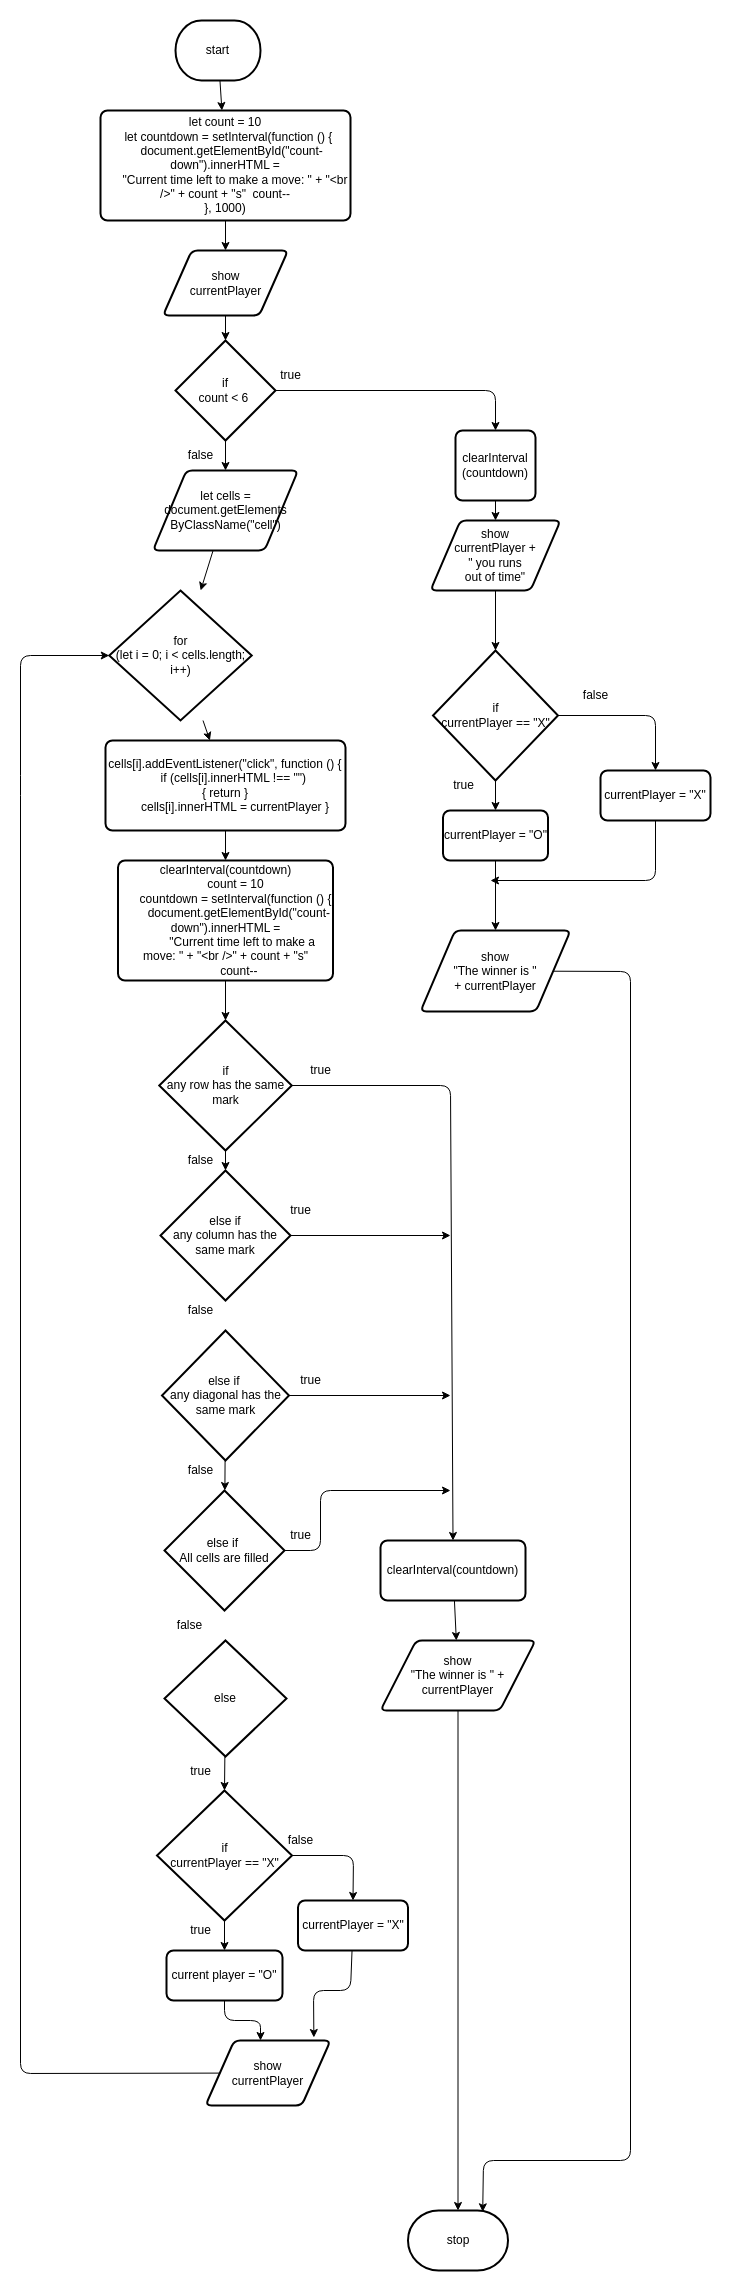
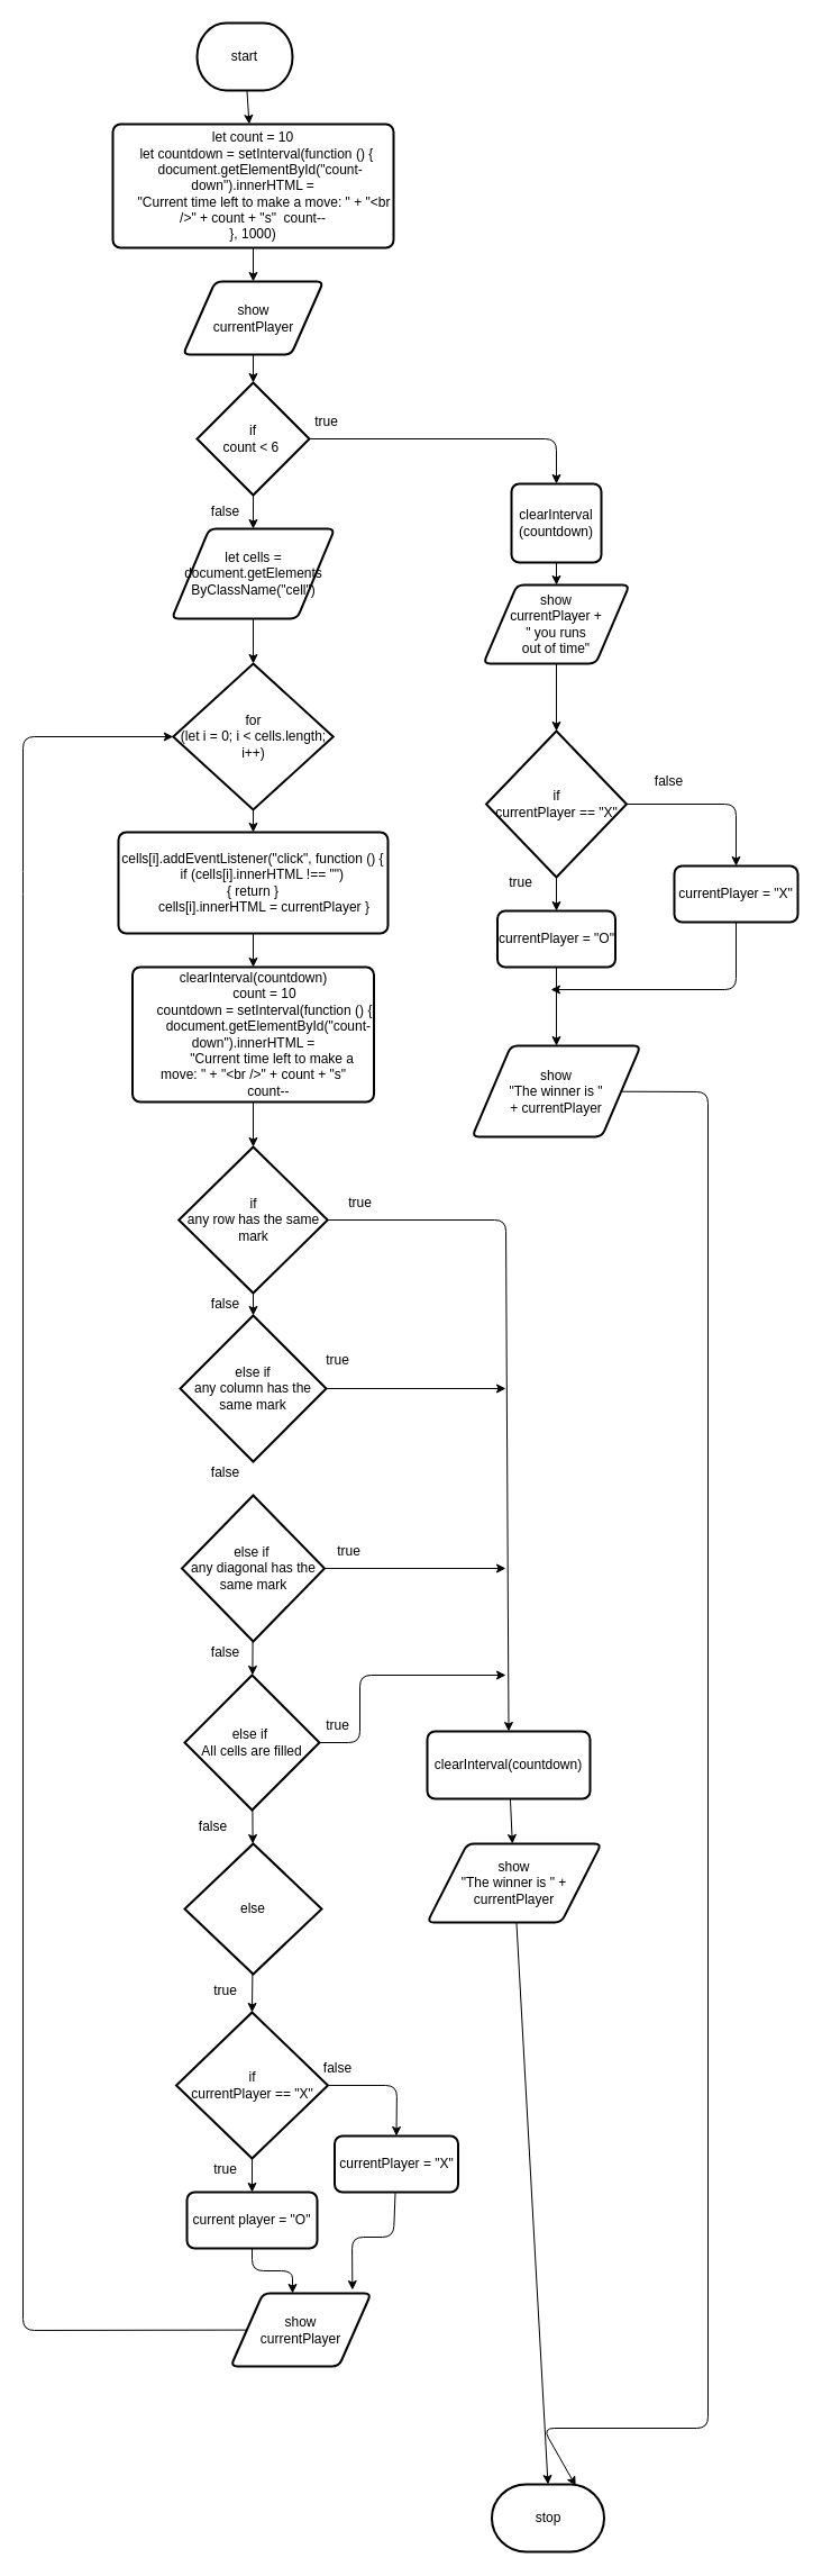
  <mxCell id="0" />
  <mxCell id="1" parent="0" />
  <mxCell id="2" style="edgeStyle=none;html=1;" parent="1" source="3" target="5" edge="1"><mxGeometry relative="1" as="geometry" /></mxCell>
  <mxCell id="3" value="start" style="strokeWidth=2;html=1;shape=mxgraph.flowchart.terminator;whiteSpace=wrap;" parent="1" vertex="1"><mxGeometry x="175" y="20" width="85" height="60" as="geometry" /></mxCell>
  <mxCell id="4" style="edgeStyle=none;html=1;" parent="1" source="5" target="26" edge="1"><mxGeometry relative="1" as="geometry" /></mxCell>
  <mxCell id="5" value="&lt;div&gt;let count = 10&lt;/div&gt;&lt;div&gt;&amp;nbsp; let countdown = setInterval(function () {&lt;/div&gt;&lt;div&gt;&amp;nbsp; &amp;nbsp; document.getElementById(&quot;count-down&quot;).innerHTML =&lt;/div&gt;&lt;div&gt;&amp;nbsp; &amp;nbsp; &amp;nbsp; &quot;Current time left to make a move: &quot; + &quot;&amp;lt;br /&amp;gt;&quot; + count + &quot;s&quot;&amp;nbsp;&lt;span style=&quot;background-color: initial;&quot;&gt;&amp;nbsp;count--&lt;/span&gt;&lt;/div&gt;&lt;div&gt;}, 1000)&lt;/div&gt;" style="rounded=1;whiteSpace=wrap;html=1;absoluteArcSize=1;arcSize=14;strokeWidth=2;" parent="1" vertex="1"><mxGeometry x="100" y="110" width="250" height="110" as="geometry" /></mxCell>
  <mxCell id="6" style="edgeStyle=none;html=1;entryX=0.5;entryY=0;entryDx=0;entryDy=0;" parent="1" source="8" target="10" edge="1"><mxGeometry relative="1" as="geometry"><Array as="points"><mxPoint x="495" y="390" /></Array></mxGeometry></mxCell>
  <mxCell id="7" style="edgeStyle=none;html=1;" parent="1" source="8" target="28" edge="1"><mxGeometry relative="1" as="geometry" /></mxCell>
  <mxCell id="8" value="if&lt;br&gt;count &amp;lt; 6&amp;nbsp;" style="strokeWidth=2;html=1;shape=mxgraph.flowchart.decision;whiteSpace=wrap;" parent="1" vertex="1"><mxGeometry x="175" y="340" width="100" height="100" as="geometry" /></mxCell>
  <mxCell id="9" style="edgeStyle=none;html=1;" parent="1" source="10" target="12" edge="1"><mxGeometry relative="1" as="geometry" /></mxCell>
  <mxCell id="10" value="clearInterval&lt;br&gt;(countdown)" style="rounded=1;whiteSpace=wrap;html=1;absoluteArcSize=1;arcSize=14;strokeWidth=2;" parent="1" vertex="1"><mxGeometry x="455" y="430" width="80" height="70" as="geometry" /></mxCell>
  <mxCell id="11" style="edgeStyle=none;html=1;" parent="1" source="12" target="16" edge="1"><mxGeometry relative="1" as="geometry" /></mxCell>
  <mxCell id="12" value="show&lt;br&gt;currentPlayer + &lt;br&gt;&quot; you runs &lt;br&gt;out of time&quot;" style="shape=parallelogram;html=1;strokeWidth=2;perimeter=parallelogramPerimeter;whiteSpace=wrap;rounded=1;arcSize=12;size=0.23;" parent="1" vertex="1"><mxGeometry x="430" y="520" width="130" height="70" as="geometry" /></mxCell>
  <mxCell id="13" value="true" style="text;html=1;align=center;verticalAlign=middle;resizable=0;points=[];autosize=1;strokeColor=none;fillColor=none;" parent="1" vertex="1"><mxGeometry x="270" y="360" width="40" height="30" as="geometry" /></mxCell>
  <mxCell id="14" style="edgeStyle=none;html=1;" parent="1" source="16" target="18" edge="1"><mxGeometry relative="1" as="geometry" /></mxCell>
  <mxCell id="15" style="edgeStyle=none;html=1;entryX=0.5;entryY=0;entryDx=0;entryDy=0;" parent="1" source="16" target="20" edge="1"><mxGeometry relative="1" as="geometry"><Array as="points"><mxPoint x="655" y="715" /></Array></mxGeometry></mxCell>
  <mxCell id="16" value="if&lt;br&gt;currentPlayer == &quot;X&quot;" style="strokeWidth=2;html=1;shape=mxgraph.flowchart.decision;whiteSpace=wrap;" parent="1" vertex="1"><mxGeometry x="432.5" y="650" width="125" height="130" as="geometry" /></mxCell>
  <mxCell id="17" style="edgeStyle=none;html=1;" parent="1" source="18" target="24" edge="1"><mxGeometry relative="1" as="geometry" /></mxCell>
  <mxCell id="18" value="currentPlayer = &quot;O&quot;" style="rounded=1;whiteSpace=wrap;html=1;absoluteArcSize=1;arcSize=14;strokeWidth=2;" parent="1" vertex="1"><mxGeometry x="442.5" y="810" width="105" height="50" as="geometry" /></mxCell>
  <mxCell id="19" style="edgeStyle=none;html=1;" parent="1" source="20" edge="1"><mxGeometry relative="1" as="geometry"><mxPoint x="490" y="880" as="targetPoint" /><Array as="points"><mxPoint x="655" y="880" /></Array></mxGeometry></mxCell>
  <mxCell id="20" value="currentPlayer = &quot;X&quot;" style="rounded=1;whiteSpace=wrap;html=1;absoluteArcSize=1;arcSize=14;strokeWidth=2;" parent="1" vertex="1"><mxGeometry x="600" y="770" width="110" height="50" as="geometry" /></mxCell>
  <mxCell id="21" value="true" style="text;html=1;align=center;verticalAlign=middle;resizable=0;points=[];autosize=1;strokeColor=none;fillColor=none;" parent="1" vertex="1"><mxGeometry x="442.5" y="770" width="40" height="30" as="geometry" /></mxCell>
  <mxCell id="22" value="false" style="text;html=1;align=center;verticalAlign=middle;resizable=0;points=[];autosize=1;strokeColor=none;fillColor=none;" parent="1" vertex="1"><mxGeometry x="570" y="680" width="50" height="30" as="geometry" /></mxCell>
  <mxCell id="23" style="edgeStyle=none;html=1;entryX=0.747;entryY=0.022;entryDx=0;entryDy=0;entryPerimeter=0;" parent="1" source="24" target="70" edge="1"><mxGeometry relative="1" as="geometry"><Array as="points"><mxPoint x="630" y="971" /><mxPoint x="630" y="2160" /><mxPoint x="483" y="2160" /></Array></mxGeometry></mxCell>
  <mxCell id="24" value="show&lt;br&gt;&lt;div&gt;&quot;The winner is &quot; +&amp;nbsp;&lt;span style=&quot;background-color: initial;&quot;&gt;currentPlayer&lt;/span&gt;&lt;/div&gt;" style="shape=parallelogram;html=1;strokeWidth=2;perimeter=parallelogramPerimeter;whiteSpace=wrap;rounded=1;arcSize=12;size=0.23;" parent="1" vertex="1"><mxGeometry x="420" y="930" width="150" height="81" as="geometry" /></mxCell>
  <mxCell id="25" style="edgeStyle=none;html=1;" parent="1" source="26" target="8" edge="1"><mxGeometry relative="1" as="geometry" /></mxCell>
  <mxCell id="26" value="show&lt;br&gt;currentPlayer" style="shape=parallelogram;html=1;strokeWidth=2;perimeter=parallelogramPerimeter;whiteSpace=wrap;rounded=1;arcSize=12;size=0.23;" parent="1" vertex="1"><mxGeometry x="162.5" y="250" width="125" height="65" as="geometry" /></mxCell>
  <mxCell id="27" style="edgeStyle=none;html=1;" parent="1" source="28" target="30" edge="1"><mxGeometry relative="1" as="geometry" /></mxCell>
  <mxCell id="28" value="let cells = document.getElements&lt;br&gt;ByClassName(&quot;cell&quot;)" style="shape=parallelogram;html=1;strokeWidth=2;perimeter=parallelogramPerimeter;whiteSpace=wrap;rounded=1;arcSize=12;size=0.23;" parent="1" vertex="1"><mxGeometry x="152.5" y="470" width="145" height="80" as="geometry" /></mxCell>
  <mxCell id="29" style="edgeStyle=none;html=1;" parent="1" source="30" target="32" edge="1"><mxGeometry relative="1" as="geometry" /></mxCell>
- <mxCell id="30" value="for &lt;br&gt;(let i = 0; i &amp;lt; cells.length; i++)" style="strokeWidth=2;html=1;shape=mxgraph.flowchart.decision;whiteSpace=wrap;" parent="1" vertex="1"><mxGeometry x="108.75" y="590" width="142.5" height="130" as="geometry" /></mxCell>
+ <mxCell id="30" value="for &lt;br&gt;(let i = 0; i &amp;lt; cells.length; i++)" style="strokeWidth=2;html=1;shape=mxgraph.flowchart.decision;whiteSpace=wrap;" parent="1" vertex="1"><mxGeometry x="153.75" y="590" width="142.5" height="130" as="geometry" /></mxCell>
  <mxCell id="31" style="edgeStyle=none;html=1;" parent="1" source="32" target="34" edge="1"><mxGeometry relative="1" as="geometry" /></mxCell>
  <mxCell id="32" value="&lt;div&gt;cells[i].addEventListener(&quot;click&quot;, function () {&lt;/div&gt;&lt;div&gt;&amp;nbsp; &amp;nbsp; &amp;nbsp; if (cells[i].innerHTML !== &quot;&quot;)&amp;nbsp;&lt;/div&gt;&lt;div&gt;{&amp;nbsp;&lt;span style=&quot;background-color: initial;&quot;&gt;return&amp;nbsp;&lt;/span&gt;&lt;span style=&quot;background-color: initial;&quot;&gt;}&lt;/span&gt;&lt;/div&gt;&lt;div&gt;&amp;nbsp; &amp;nbsp; &amp;nbsp; cells[i].innerHTML = currentPlayer }&lt;/div&gt;" style="rounded=1;whiteSpace=wrap;html=1;absoluteArcSize=1;arcSize=14;strokeWidth=2;" parent="1" vertex="1"><mxGeometry x="105" y="740" width="240" height="90" as="geometry" /></mxCell>
  <mxCell id="33" style="edgeStyle=none;html=1;" parent="1" source="34" target="37" edge="1"><mxGeometry relative="1" as="geometry" /></mxCell>
  <mxCell id="34" value="&lt;div&gt;clearInterval(countdown)&lt;/div&gt;&lt;div&gt;&amp;nbsp; &amp;nbsp; &amp;nbsp; count = 10&lt;/div&gt;&lt;div&gt;&amp;nbsp; &amp;nbsp; &amp;nbsp; countdown = setInterval(function () {&lt;/div&gt;&lt;div&gt;&amp;nbsp; &amp;nbsp; &amp;nbsp; &amp;nbsp; document.getElementById(&quot;count-down&quot;).innerHTML =&lt;/div&gt;&lt;div&gt;&amp;nbsp; &amp;nbsp; &amp;nbsp; &amp;nbsp; &amp;nbsp; &quot;Current time left to make a move: &quot; + &quot;&amp;lt;br /&amp;gt;&quot; + count + &quot;s&quot;&lt;/div&gt;&lt;div&gt;&amp;nbsp; &amp;nbsp; &amp;nbsp; &amp;nbsp; count--&lt;/div&gt;" style="rounded=1;whiteSpace=wrap;html=1;absoluteArcSize=1;arcSize=14;strokeWidth=2;" parent="1" vertex="1"><mxGeometry x="117.5" y="860" width="215" height="120" as="geometry" /></mxCell>
  <mxCell id="35" style="edgeStyle=none;html=1;" parent="1" source="37" target="43" edge="1"><mxGeometry relative="1" as="geometry" /></mxCell>
  <mxCell id="36" style="edgeStyle=none;html=1;entryX=0.5;entryY=0;entryDx=0;entryDy=0;" parent="1" source="37" target="39" edge="1"><mxGeometry relative="1" as="geometry"><Array as="points"><mxPoint x="450" y="1085" /></Array></mxGeometry></mxCell>
  <mxCell id="37" value="if&lt;br&gt;any row has the same mark" style="strokeWidth=2;html=1;shape=mxgraph.flowchart.decision;whiteSpace=wrap;" parent="1" vertex="1"><mxGeometry x="158.75" y="1020" width="132.5" height="130" as="geometry" /></mxCell>
  <mxCell id="38" style="edgeStyle=none;html=1;" parent="1" source="39" target="41" edge="1"><mxGeometry relative="1" as="geometry" /></mxCell>
  <mxCell id="39" value="&lt;div&gt;&amp;nbsp; &amp;nbsp; &amp;nbsp; clearInterval(countdown)&lt;/div&gt;&lt;div&gt;&lt;br&gt;&lt;/div&gt;" style="rounded=1;whiteSpace=wrap;html=1;absoluteArcSize=1;arcSize=14;strokeWidth=2;" parent="1" vertex="1"><mxGeometry x="380" y="1540" width="145" height="60" as="geometry" /></mxCell>
  <mxCell id="40" style="edgeStyle=none;html=1;entryX=0.5;entryY=0;entryDx=0;entryDy=0;entryPerimeter=0;" parent="1" source="41" target="70" edge="1"><mxGeometry relative="1" as="geometry" /></mxCell>
  <mxCell id="41" value="show&lt;br&gt;&quot;The winner is &quot; + currentPlayer" style="shape=parallelogram;html=1;strokeWidth=2;perimeter=parallelogramPerimeter;whiteSpace=wrap;rounded=1;arcSize=12;size=0.23;" parent="1" vertex="1"><mxGeometry x="380" y="1640" width="155" height="70" as="geometry" /></mxCell>
  <mxCell id="42" style="edgeStyle=none;html=1;" parent="1" source="43" edge="1"><mxGeometry relative="1" as="geometry"><mxPoint x="450" y="1235" as="targetPoint" /></mxGeometry></mxCell>
  <mxCell id="43" value="else if&lt;br&gt;any column has the same mark" style="strokeWidth=2;html=1;shape=mxgraph.flowchart.decision;whiteSpace=wrap;" parent="1" vertex="1"><mxGeometry x="160" y="1170" width="130" height="130" as="geometry" /></mxCell>
  <mxCell id="44" style="edgeStyle=none;html=1;" parent="1" source="46" target="49" edge="1"><mxGeometry relative="1" as="geometry" /></mxCell>
  <mxCell id="45" style="edgeStyle=none;html=1;" parent="1" source="46" edge="1"><mxGeometry relative="1" as="geometry"><mxPoint x="450" y="1395" as="targetPoint" /></mxGeometry></mxCell>
  <mxCell id="46" value="else if&amp;nbsp;&lt;br&gt;any diagonal has the same mark" style="strokeWidth=2;html=1;shape=mxgraph.flowchart.decision;whiteSpace=wrap;" parent="1" vertex="1"><mxGeometry x="161.5" y="1330" width="127" height="130" as="geometry" /></mxCell>
+ <mxCell id="47" style="edgeStyle=none;html=1;" parent="1" source="49" target="51" edge="1"><mxGeometry relative="1" as="geometry" /></mxCell>
  <mxCell id="48" style="edgeStyle=none;html=1;" parent="1" source="49" edge="1"><mxGeometry relative="1" as="geometry"><mxPoint x="450" y="1490" as="targetPoint" /><Array as="points"><mxPoint x="320" y="1550" /><mxPoint x="320" y="1490" /></Array></mxGeometry></mxCell>
  <mxCell id="49" value="else if&amp;nbsp;&lt;br&gt;All cells are filled" style="strokeWidth=2;html=1;shape=mxgraph.flowchart.decision;whiteSpace=wrap;" parent="1" vertex="1"><mxGeometry x="164" y="1490" width="120" height="120" as="geometry" /></mxCell>
  <mxCell id="50" style="edgeStyle=none;html=1;entryX=0.5;entryY=0;entryDx=0;entryDy=0;entryPerimeter=0;" parent="1" source="51" target="62" edge="1"><mxGeometry relative="1" as="geometry" /></mxCell>
  <mxCell id="51" value="else" style="strokeWidth=2;html=1;shape=mxgraph.flowchart.decision;whiteSpace=wrap;" parent="1" vertex="1"><mxGeometry x="164" y="1640" width="122" height="116" as="geometry" /></mxCell>
  <mxCell id="52" value="false" style="text;html=1;align=center;verticalAlign=middle;resizable=0;points=[];autosize=1;strokeColor=none;fillColor=none;" parent="1" vertex="1"><mxGeometry x="175" y="1145" width="50" height="30" as="geometry" /></mxCell>
  <mxCell id="53" value="false" style="text;html=1;align=center;verticalAlign=middle;resizable=0;points=[];autosize=1;strokeColor=none;fillColor=none;" parent="1" vertex="1"><mxGeometry x="175" y="1295" width="50" height="30" as="geometry" /></mxCell>
  <mxCell id="54" value="false" style="text;html=1;align=center;verticalAlign=middle;resizable=0;points=[];autosize=1;strokeColor=none;fillColor=none;" parent="1" vertex="1"><mxGeometry x="175" y="1455" width="50" height="30" as="geometry" /></mxCell>
  <mxCell id="55" value="false" style="text;html=1;align=center;verticalAlign=middle;resizable=0;points=[];autosize=1;strokeColor=none;fillColor=none;" parent="1" vertex="1"><mxGeometry x="164" y="1610" width="50" height="30" as="geometry" /></mxCell>
  <mxCell id="56" value="true" style="text;html=1;align=center;verticalAlign=middle;resizable=0;points=[];autosize=1;strokeColor=none;fillColor=none;" parent="1" vertex="1"><mxGeometry x="300" y="1055" width="40" height="30" as="geometry" /></mxCell>
  <mxCell id="57" value="true" style="text;html=1;align=center;verticalAlign=middle;resizable=0;points=[];autosize=1;strokeColor=none;fillColor=none;" parent="1" vertex="1"><mxGeometry x="280" y="1195" width="40" height="30" as="geometry" /></mxCell>
  <mxCell id="58" value="true" style="text;html=1;align=center;verticalAlign=middle;resizable=0;points=[];autosize=1;strokeColor=none;fillColor=none;" parent="1" vertex="1"><mxGeometry x="290" y="1365" width="40" height="30" as="geometry" /></mxCell>
  <mxCell id="59" value="true" style="text;html=1;align=center;verticalAlign=middle;resizable=0;points=[];autosize=1;strokeColor=none;fillColor=none;" parent="1" vertex="1"><mxGeometry x="280" y="1520" width="40" height="30" as="geometry" /></mxCell>
  <mxCell id="60" style="edgeStyle=none;html=1;entryX=0.5;entryY=0;entryDx=0;entryDy=0;" parent="1" source="62" target="65" edge="1"><mxGeometry relative="1" as="geometry" /></mxCell>
  <mxCell id="61" style="edgeStyle=none;html=1;entryX=0.5;entryY=0;entryDx=0;entryDy=0;" parent="1" source="62" target="67" edge="1"><mxGeometry relative="1" as="geometry"><Array as="points"><mxPoint x="353" y="1855" /></Array></mxGeometry></mxCell>
  <mxCell id="62" value="if&lt;br&gt;currentPlayer == &quot;X&quot;" style="strokeWidth=2;html=1;shape=mxgraph.flowchart.decision;whiteSpace=wrap;" parent="1" vertex="1"><mxGeometry x="156.5" y="1790" width="135" height="130" as="geometry" /></mxCell>
  <mxCell id="63" value="true" style="text;html=1;align=center;verticalAlign=middle;resizable=0;points=[];autosize=1;strokeColor=none;fillColor=none;" parent="1" vertex="1"><mxGeometry x="180" y="1756" width="40" height="30" as="geometry" /></mxCell>
  <mxCell id="64" style="edgeStyle=none;html=1;" parent="1" source="65" edge="1"><mxGeometry relative="1" as="geometry"><mxPoint x="260" y="2040" as="targetPoint" /><Array as="points"><mxPoint x="224" y="2020" /><mxPoint x="260" y="2020" /></Array></mxGeometry></mxCell>
  <mxCell id="65" value="current player = &quot;O&quot;" style="rounded=1;whiteSpace=wrap;html=1;absoluteArcSize=1;arcSize=14;strokeWidth=2;" parent="1" vertex="1"><mxGeometry x="166" y="1950" width="116" height="50" as="geometry" /></mxCell>
  <mxCell id="66" style="edgeStyle=none;html=1;entryX=0.867;entryY=-0.046;entryDx=0;entryDy=0;entryPerimeter=0;" parent="1" source="67" target="69" edge="1"><mxGeometry relative="1" as="geometry"><Array as="points"><mxPoint x="350" y="1990" /><mxPoint x="313" y="1990" /></Array></mxGeometry></mxCell>
  <mxCell id="67" value="currentPlayer = &quot;X&quot;" style="rounded=1;whiteSpace=wrap;html=1;absoluteArcSize=1;arcSize=14;strokeWidth=2;" parent="1" vertex="1"><mxGeometry x="297.5" y="1900" width="110" height="50" as="geometry" /></mxCell>
  <mxCell id="68" style="edgeStyle=none;html=1;entryX=0;entryY=0.5;entryDx=0;entryDy=0;entryPerimeter=0;" parent="1" source="69" target="30" edge="1"><mxGeometry relative="1" as="geometry"><mxPoint x="150" y="650" as="targetPoint" /><Array as="points"><mxPoint x="20" y="2073" /><mxPoint x="20" y="785" /><mxPoint x="20" y="655" /></Array></mxGeometry></mxCell>
  <mxCell id="69" value="show&lt;br&gt;currentPlayer" style="shape=parallelogram;html=1;strokeWidth=2;perimeter=parallelogramPerimeter;whiteSpace=wrap;rounded=1;arcSize=12;size=0.23;" parent="1" vertex="1"><mxGeometry x="205" y="2040" width="125" height="65" as="geometry" /></mxCell>
- <mxCell id="70" value="stop" style="strokeWidth=2;html=1;shape=mxgraph.flowchart.terminator;whiteSpace=wrap;" parent="1" vertex="1"><mxGeometry x="407.5" y="2210" width="100" height="60" as="geometry" /></mxCell>
+ <mxCell id="70" value="stop" style="strokeWidth=2;html=1;shape=mxgraph.flowchart.terminator;whiteSpace=wrap;" parent="1" vertex="1"><mxGeometry x="437.5" y="2210" width="100" height="60" as="geometry" /></mxCell>
  <mxCell id="71" value="true" style="text;html=1;align=center;verticalAlign=middle;resizable=0;points=[];autosize=1;strokeColor=none;fillColor=none;" vertex="1" parent="1"><mxGeometry x="180" y="1915" width="40" height="30" as="geometry" /></mxCell>
  <mxCell id="72" value="false" style="text;html=1;align=center;verticalAlign=middle;resizable=0;points=[];autosize=1;strokeColor=none;fillColor=none;" vertex="1" parent="1"><mxGeometry x="275" y="1825" width="50" height="30" as="geometry" /></mxCell>
  <mxCell id="73" value="false" style="text;html=1;align=center;verticalAlign=middle;resizable=0;points=[];autosize=1;strokeColor=none;fillColor=none;" vertex="1" parent="1"><mxGeometry x="175" y="440" width="50" height="30" as="geometry" /></mxCell>
